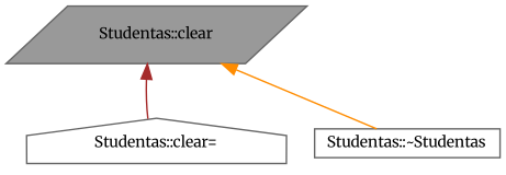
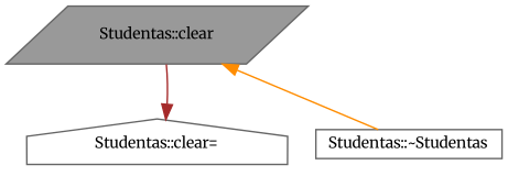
  digraph {
    fontname=Merriweather
    rankdir=TB
    node [color=grey40 fillcolor=white fontname=Merriweather fontsize=10 style=filled]
    edge [dir=back fontname=Merriweather fontsize=10 labelfontname=Helvetica labelfontsize=10 style=solid]
    n1 [color=gray40 fillcolor=grey60 fontcolor=black height=0.2 label="Studentas::clear" shape=parallelogram width=0.4]
    n2 [height=0.2 label="Studentas::clear=" shape=house width=0.4]
    n3 [height=0.2 label="Studentas::~Studentas" shape=box width=0.4]
-   n1 -> n2 [color=brown]
+   n2 -> n1 [color=brown]
    n1 -> n3 [color=darkorange]
  }
